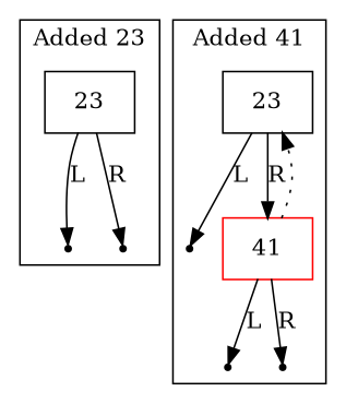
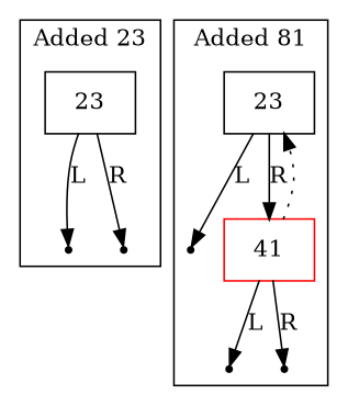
  digraph {
    node [color=black shape=point]
    n1 [label="{23}" shape=record]
    n2 [label=Null]
    n3 [label=Null]
    n4 [label="{23}" shape=record]
    n5 [label=Null]
    n6 [color=red label="{41}" shape=record]
    n7 [label=Null]
    n8 [label=Null]
    subgraph cluster_1 {
      label="Added 23"
      n1
      n2
      n3
    }
    subgraph cluster_2 {
-     label="Added 41"
+     label="Added 81"
      n4
      n5
      n6
      n7
      n8
    }
    n1 -> n2 [label=L]
    n1 -> n3 [label=R]
    n4 -> n5 [label=L]
    n4 -> n6 [label=R]
    n6 -> n4 [style=dotted]
    n6 -> n7 [label=L]
    n6 -> n8 [label=R]
  }
